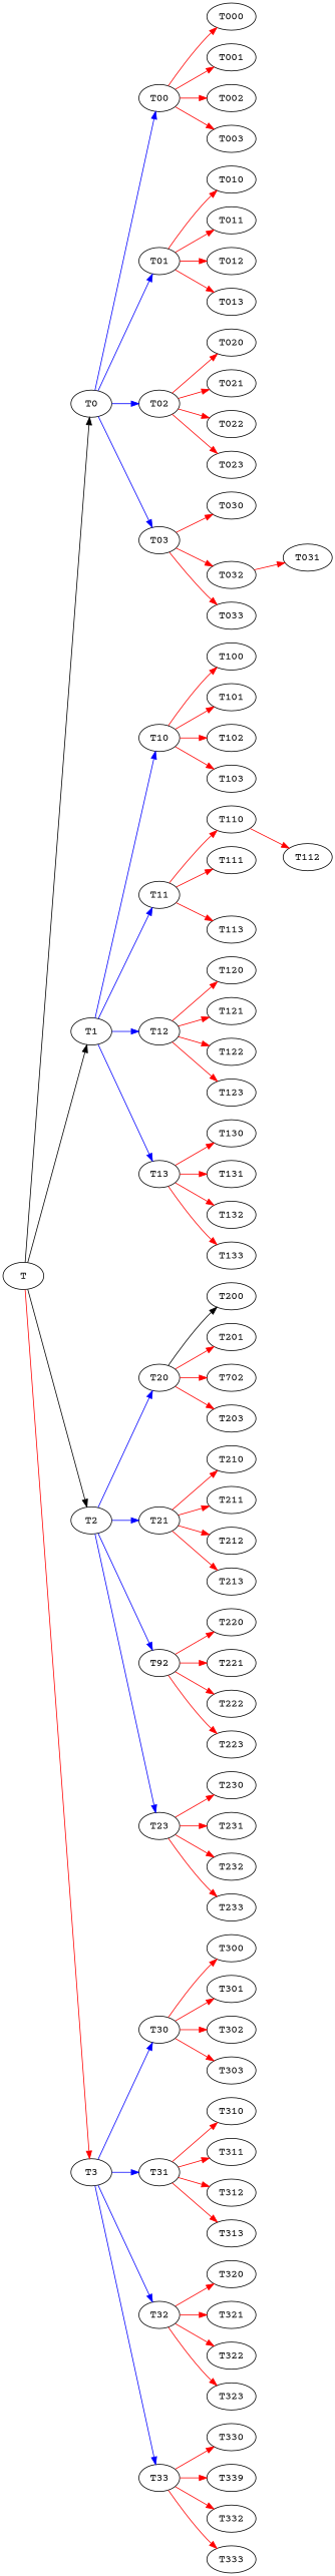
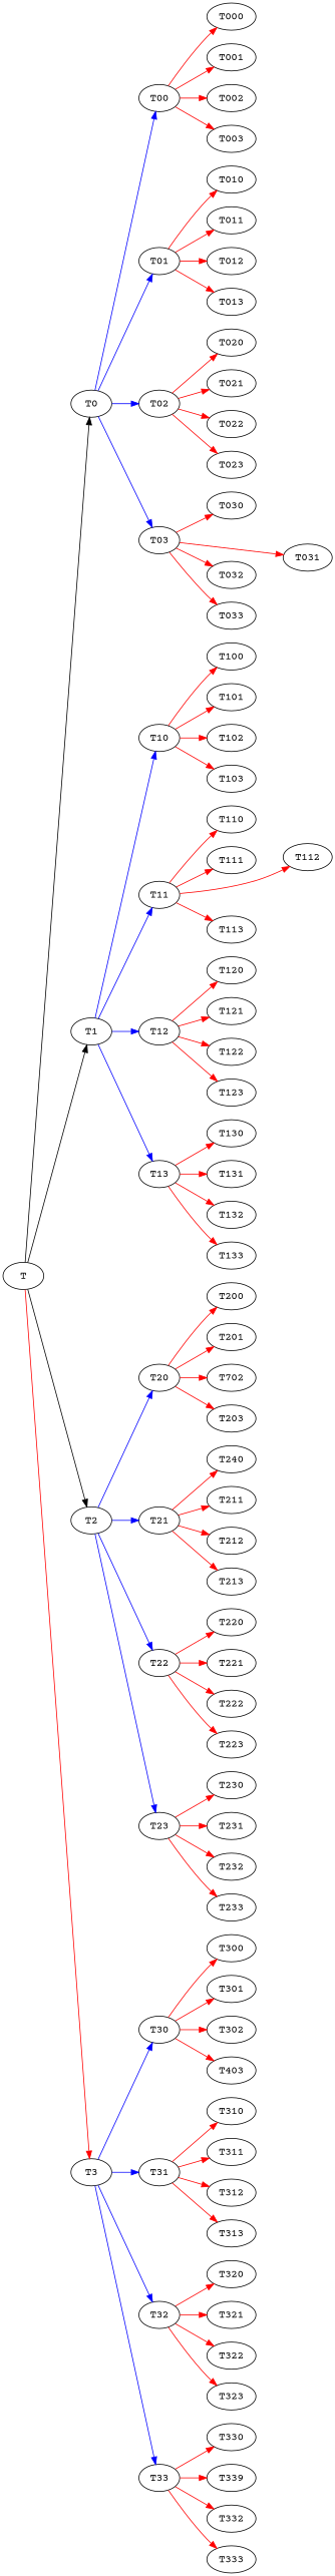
  digraph {
    fontname="Courier Prime"
    rankdir=LR
    node [fontname="Courier Prime"]
    edge [color=red fontname="Courier Prime"]
    T
    T0
    T1
    T2
    T3
    T00
    T01
    T02
    T03
    T10
    T11
    T12
    T13
    T20
    T21
-   T22 [label=T92]
+   T22
    T23
    T30
    T31
    T32
    T33
    T000
    T001
    T002
    T003
    T010
    T011
    T012
    T013
    T020
    T021
    T022
    T023
    T030
    T031
    T032
    T033
    T100
    T101
    T102
    T103
    T110
    T111
    T112
    T113
    T120
    T121
    T122
    T123
    T130
    T131
    T132
    T133
    T200
    T201
    n56 [label=T702]
    T203
-   T210
+   T210 [label=T240]
    T211
    T212
    T213
    T220
    T221
    T222
    T223
    T230
    T231
    T232
    T233
    T300
    T301
    T302
-   T303
+   T303 [label=T403]
    T310
    T311
    T312
    T313
    T320
    T321
    T322
    T323
    T330
    n83 [label=T339]
    T332
    T333
    T -> T0 [color=black]
    T -> T1 [color=black]
    T -> T2 [color=black]
    T -> T3
    T0 -> T00 [color=blue]
    T0 -> T01 [color=blue]
    T0 -> T02 [color=blue]
    T0 -> T03 [color=blue]
    T1 -> T10 [color=blue]
    T1 -> T11 [color=blue]
    T1 -> T12 [color=blue]
    T1 -> T13 [color=blue]
    T2 -> T20 [color=blue]
    T2 -> T21 [color=blue]
    T2 -> T22 [color=blue]
    T2 -> T23 [color=blue]
    T3 -> T30 [color=blue]
    T3 -> T31 [color=blue]
    T3 -> T32 [color=blue]
    T3 -> T33 [color=blue]
    T00 -> T000
    T00 -> T001
    T00 -> T002
    T00 -> T003
    T01 -> T010
    T01 -> T011
    T01 -> T012
    T01 -> T013
    T02 -> T020
    T02 -> T021
    T02 -> T022
    T02 -> T023
    T03 -> T030
-   T032 -> T031
+   T03 -> T031
    T03 -> T032
    T03 -> T033
    T10 -> T100
    T10 -> T101
    T10 -> T102
    T10 -> T103
    T11 -> T110
    T11 -> T111
-   T110 -> T112
+   T11 -> T112
    T11 -> T113
    T12 -> T120
    T12 -> T121
    T12 -> T122
    T12 -> T123
    T13 -> T130
    T13 -> T131
    T13 -> T132
    T13 -> T133
-   T20 -> T200 [color=black]
+   T20 -> T200
    T20 -> T201
    T20 -> n56
    T20 -> T203
    T21 -> T210
    T21 -> T211
    T21 -> T212
    T21 -> T213
    T22 -> T220
    T22 -> T221
    T22 -> T222
    T22 -> T223
    T23 -> T230
    T23 -> T231
    T23 -> T232
    T23 -> T233
    T30 -> T300
    T30 -> T301
    T30 -> T302
    T30 -> T303
    T31 -> T310
    T31 -> T311
    T31 -> T312
    T31 -> T313
    T32 -> T320
    T32 -> T321
    T32 -> T322
    T32 -> T323
    T33 -> T330
    T33 -> n83
    T33 -> T332
    T33 -> T333
  }
